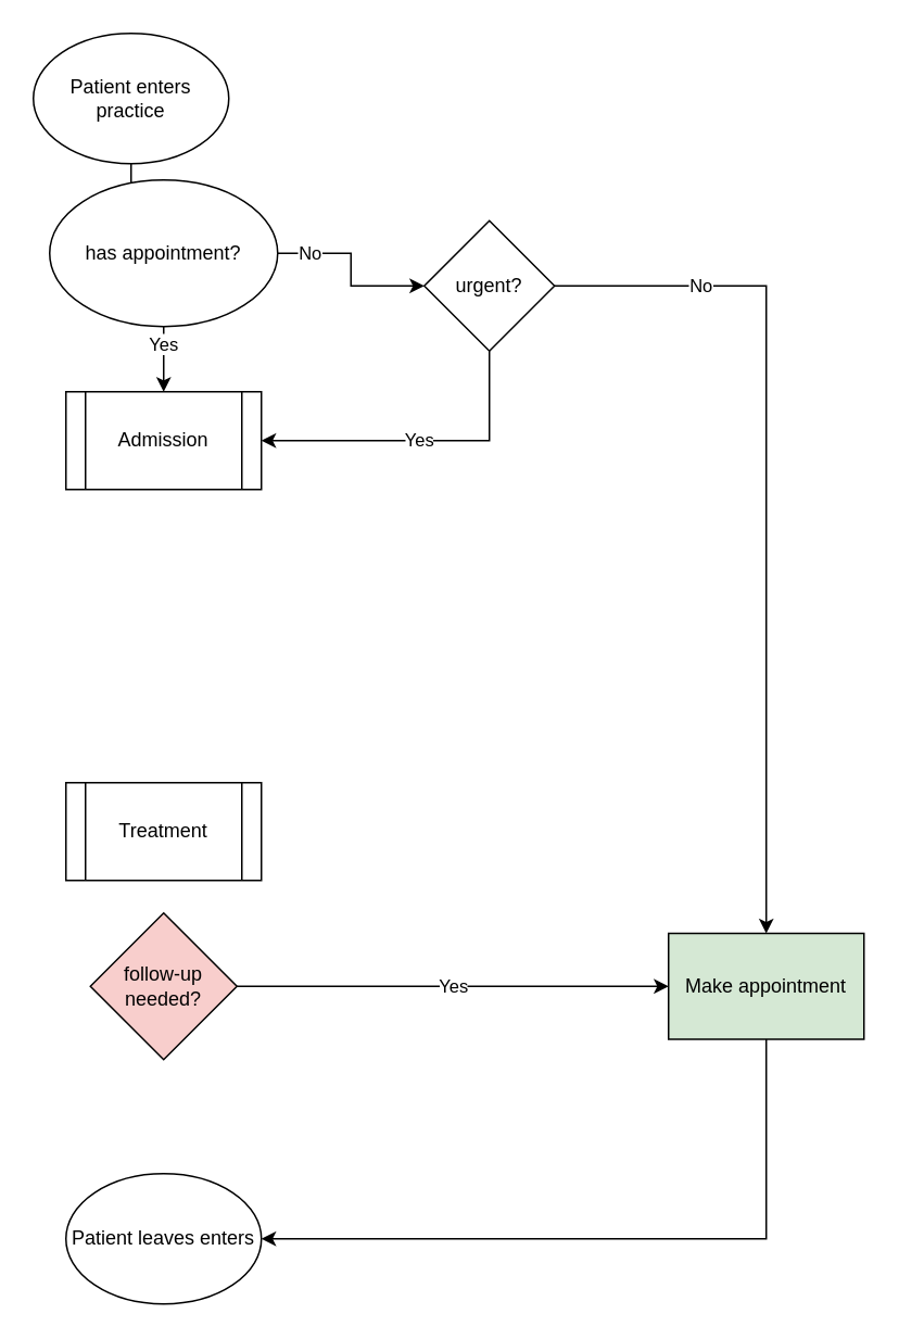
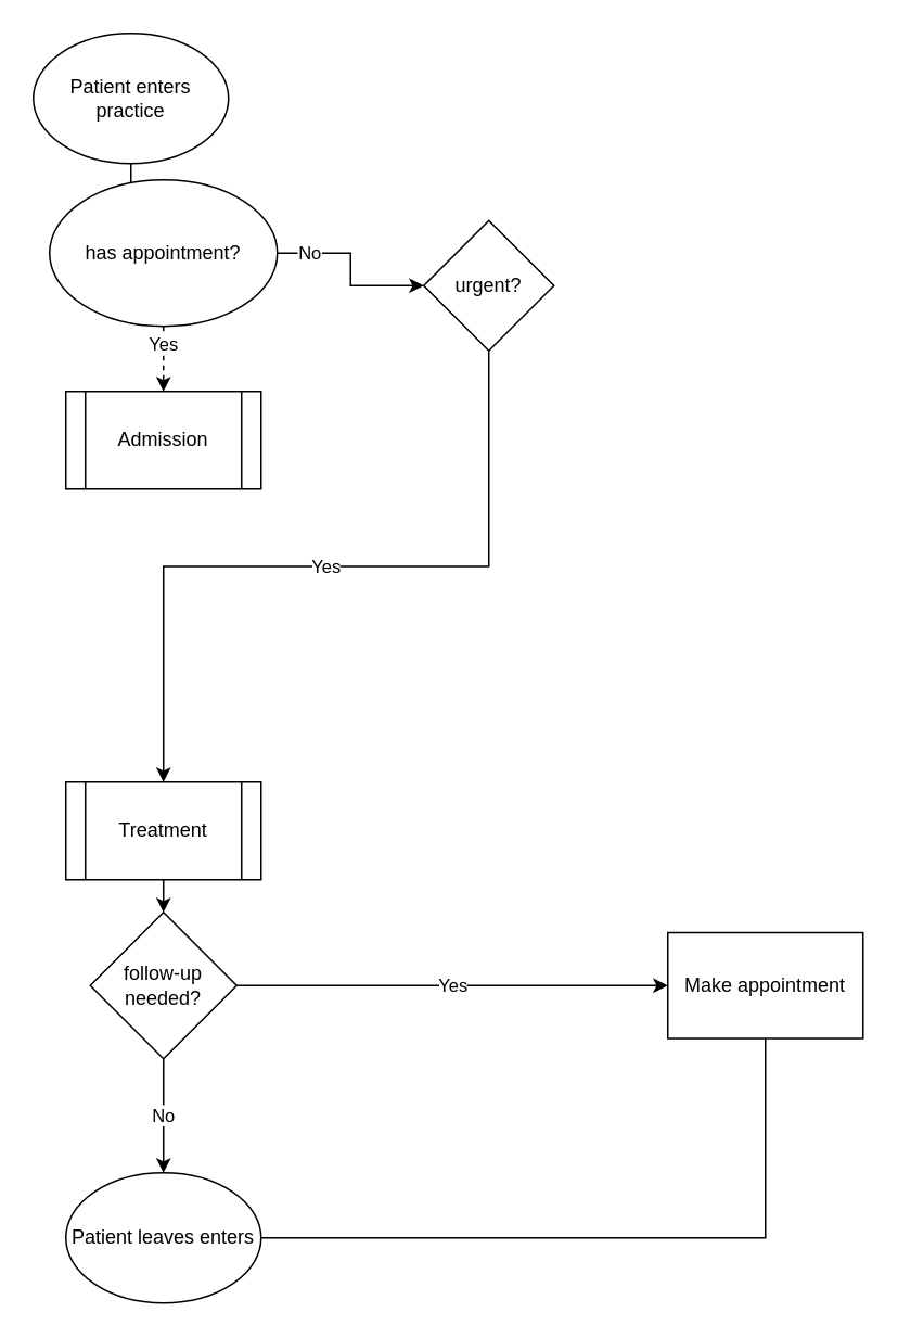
  <mxCell id="0" />
  <mxCell id="1" parent="0" />
  <mxCell id="2" style="edgeStyle=orthogonalEdgeStyle;rounded=0;orthogonalLoop=1;jettySize=auto;html=1;" parent="1" source="3" target="6" edge="1"><mxGeometry relative="1" as="geometry" /></mxCell>
  <mxCell id="3" value="Patient enters practice" style="ellipse;whiteSpace=wrap;html=1;" parent="1" vertex="1"><mxGeometry x="20" y="20" width="120" height="80" as="geometry" /></mxCell>
  <mxCell id="4" value="No" style="edgeStyle=orthogonalEdgeStyle;rounded=0;orthogonalLoop=1;jettySize=auto;html=1;" parent="1" source="6" target="9" edge="1"><mxGeometry x="-0.636" relative="1" as="geometry"><mxPoint as="offset" /></mxGeometry></mxCell>
- <mxCell id="5" value="Yes" style="edgeStyle=orthogonalEdgeStyle;rounded=0;orthogonalLoop=1;jettySize=auto;html=1;entryX=0.5;entryY=0;entryDx=0;entryDy=0;" parent="1" source="6" target="18" edge="1"><mxGeometry x="-0.467" relative="1" as="geometry"><mxPoint x="100" y="275" as="targetPoint" /><mxPoint as="offset" /></mxGeometry></mxCell>
+ <mxCell id="5" value="Yes" style="edgeStyle=orthogonalEdgeStyle;rounded=0;orthogonalLoop=1;jettySize=auto;html=1;entryX=0.5;entryY=0;entryDx=0;entryDy=0;dashed=1;" parent="1" source="6" target="18" edge="1"><mxGeometry x="-0.467" relative="1" as="geometry"><mxPoint x="100" y="275" as="targetPoint" /><mxPoint as="offset" /></mxGeometry></mxCell>
  <mxCell id="6" value="has appointment?" style="ellipse;whiteSpace=wrap;html=1;" parent="1" vertex="1"><mxGeometry x="30" y="110" width="140" height="90" as="geometry" /></mxCell>
- <mxCell id="7" value="&lt;div&gt;No&lt;/div&gt;" style="edgeStyle=orthogonalEdgeStyle;rounded=0;orthogonalLoop=1;jettySize=auto;html=1;" parent="1" source="9" target="11" edge="1"><mxGeometry x="-0.66" relative="1" as="geometry"><mxPoint as="offset" /></mxGeometry></mxCell>
- <mxCell id="8" value="Yes" style="edgeStyle=orthogonalEdgeStyle;rounded=0;orthogonalLoop=1;jettySize=auto;html=1;exitX=0.5;exitY=1;exitDx=0;exitDy=0;entryX=1;entryY=0.5;entryDx=0;entryDy=0;" parent="1" source="9" target="18" edge="1"><mxGeometry relative="1" as="geometry"><mxPoint x="160" y="305" as="targetPoint" /></mxGeometry></mxCell>
+ <mxCell id="8" value="Yes" style="edgeStyle=orthogonalEdgeStyle;rounded=0;orthogonalLoop=1;jettySize=auto;html=1;exitX=0.5;exitY=1;exitDx=0;exitDy=0;" parent="1" source="9" target="17" edge="1"><mxGeometry relative="1" as="geometry"><mxPoint x="160" y="305" as="targetPoint" /></mxGeometry></mxCell>
  <mxCell id="9" value="urgent?" style="rhombus;whiteSpace=wrap;html=1;" parent="1" vertex="1"><mxGeometry x="260" y="135" width="80" height="80" as="geometry" /></mxCell>
- <mxCell id="10" style="edgeStyle=orthogonalEdgeStyle;rounded=0;orthogonalLoop=1;jettySize=auto;html=1;exitX=0.5;exitY=1;exitDx=0;exitDy=0;entryX=1;entryY=0.5;entryDx=0;entryDy=0;" parent="1" source="11" target="12" edge="1"><mxGeometry relative="1" as="geometry" /></mxCell>
- <mxCell id="11" value="Make appointment" style="whiteSpace=wrap;html=1;fillColor=#d5e8d4;" parent="1" vertex="1"><mxGeometry x="410" y="572.5" width="120" height="65" as="geometry" /></mxCell>
+ <mxCell id="10" style="edgeStyle=orthogonalEdgeStyle;rounded=0;orthogonalLoop=1;jettySize=auto;html=1;exitX=0.5;exitY=1;exitDx=0;exitDy=0;entryX=1;entryY=0.5;entryDx=0;entryDy=0;endArrow=none;" parent="1" source="11" target="12" edge="1"><mxGeometry relative="1" as="geometry" /></mxCell>
+ <mxCell id="11" value="Make appointment" style="whiteSpace=wrap;html=1;" parent="1" vertex="1"><mxGeometry x="410" y="572.5" width="120" height="65" as="geometry" /></mxCell>
  <mxCell id="12" value="Patient leaves enters" style="ellipse;whiteSpace=wrap;html=1;" parent="1" vertex="1"><mxGeometry x="40" y="720" width="120" height="80" as="geometry" /></mxCell>
+ <mxCell id="13" style="edgeStyle=orthogonalEdgeStyle;rounded=0;orthogonalLoop=1;jettySize=auto;html=1;exitX=0.5;exitY=1;exitDx=0;exitDy=0;entryX=0.5;entryY=0;entryDx=0;entryDy=0;" parent="1" source="17" target="16" edge="1"><mxGeometry relative="1" as="geometry"><mxPoint x="100" y="515" as="sourcePoint" /></mxGeometry></mxCell>
  <mxCell id="14" value="Yes" style="edgeStyle=orthogonalEdgeStyle;rounded=0;orthogonalLoop=1;jettySize=auto;html=1;exitX=1;exitY=0.5;exitDx=0;exitDy=0;entryX=0;entryY=0.5;entryDx=0;entryDy=0;" parent="1" source="16" target="11" edge="1"><mxGeometry relative="1" as="geometry" /></mxCell>
- <mxCell id="16" value="follow-up needed?" style="rhombus;whiteSpace=wrap;html=1;fillColor=#f8cecc;" parent="1" vertex="1"><mxGeometry x="55" y="560" width="90" height="90" as="geometry" /></mxCell>
+ <mxCell id="15" value="No" style="edgeStyle=orthogonalEdgeStyle;rounded=0;orthogonalLoop=1;jettySize=auto;html=1;exitX=0.5;exitY=1;exitDx=0;exitDy=0;" parent="1" source="16" target="12" edge="1"><mxGeometry relative="1" as="geometry" /></mxCell>
+ <mxCell id="16" value="follow-up needed?" style="rhombus;whiteSpace=wrap;html=1;" parent="1" vertex="1"><mxGeometry x="55" y="560" width="90" height="90" as="geometry" /></mxCell>
  <mxCell id="17" value="Treatment" style="shape=process;whiteSpace=wrap;html=1;backgroundOutline=1;" parent="1" vertex="1"><mxGeometry x="40" y="480" width="120" height="60" as="geometry" /></mxCell>
  <mxCell id="18" value="Admission" style="shape=process;whiteSpace=wrap;html=1;backgroundOutline=1;" parent="1" vertex="1"><mxGeometry x="40" y="240" width="120" height="60" as="geometry" /></mxCell>
